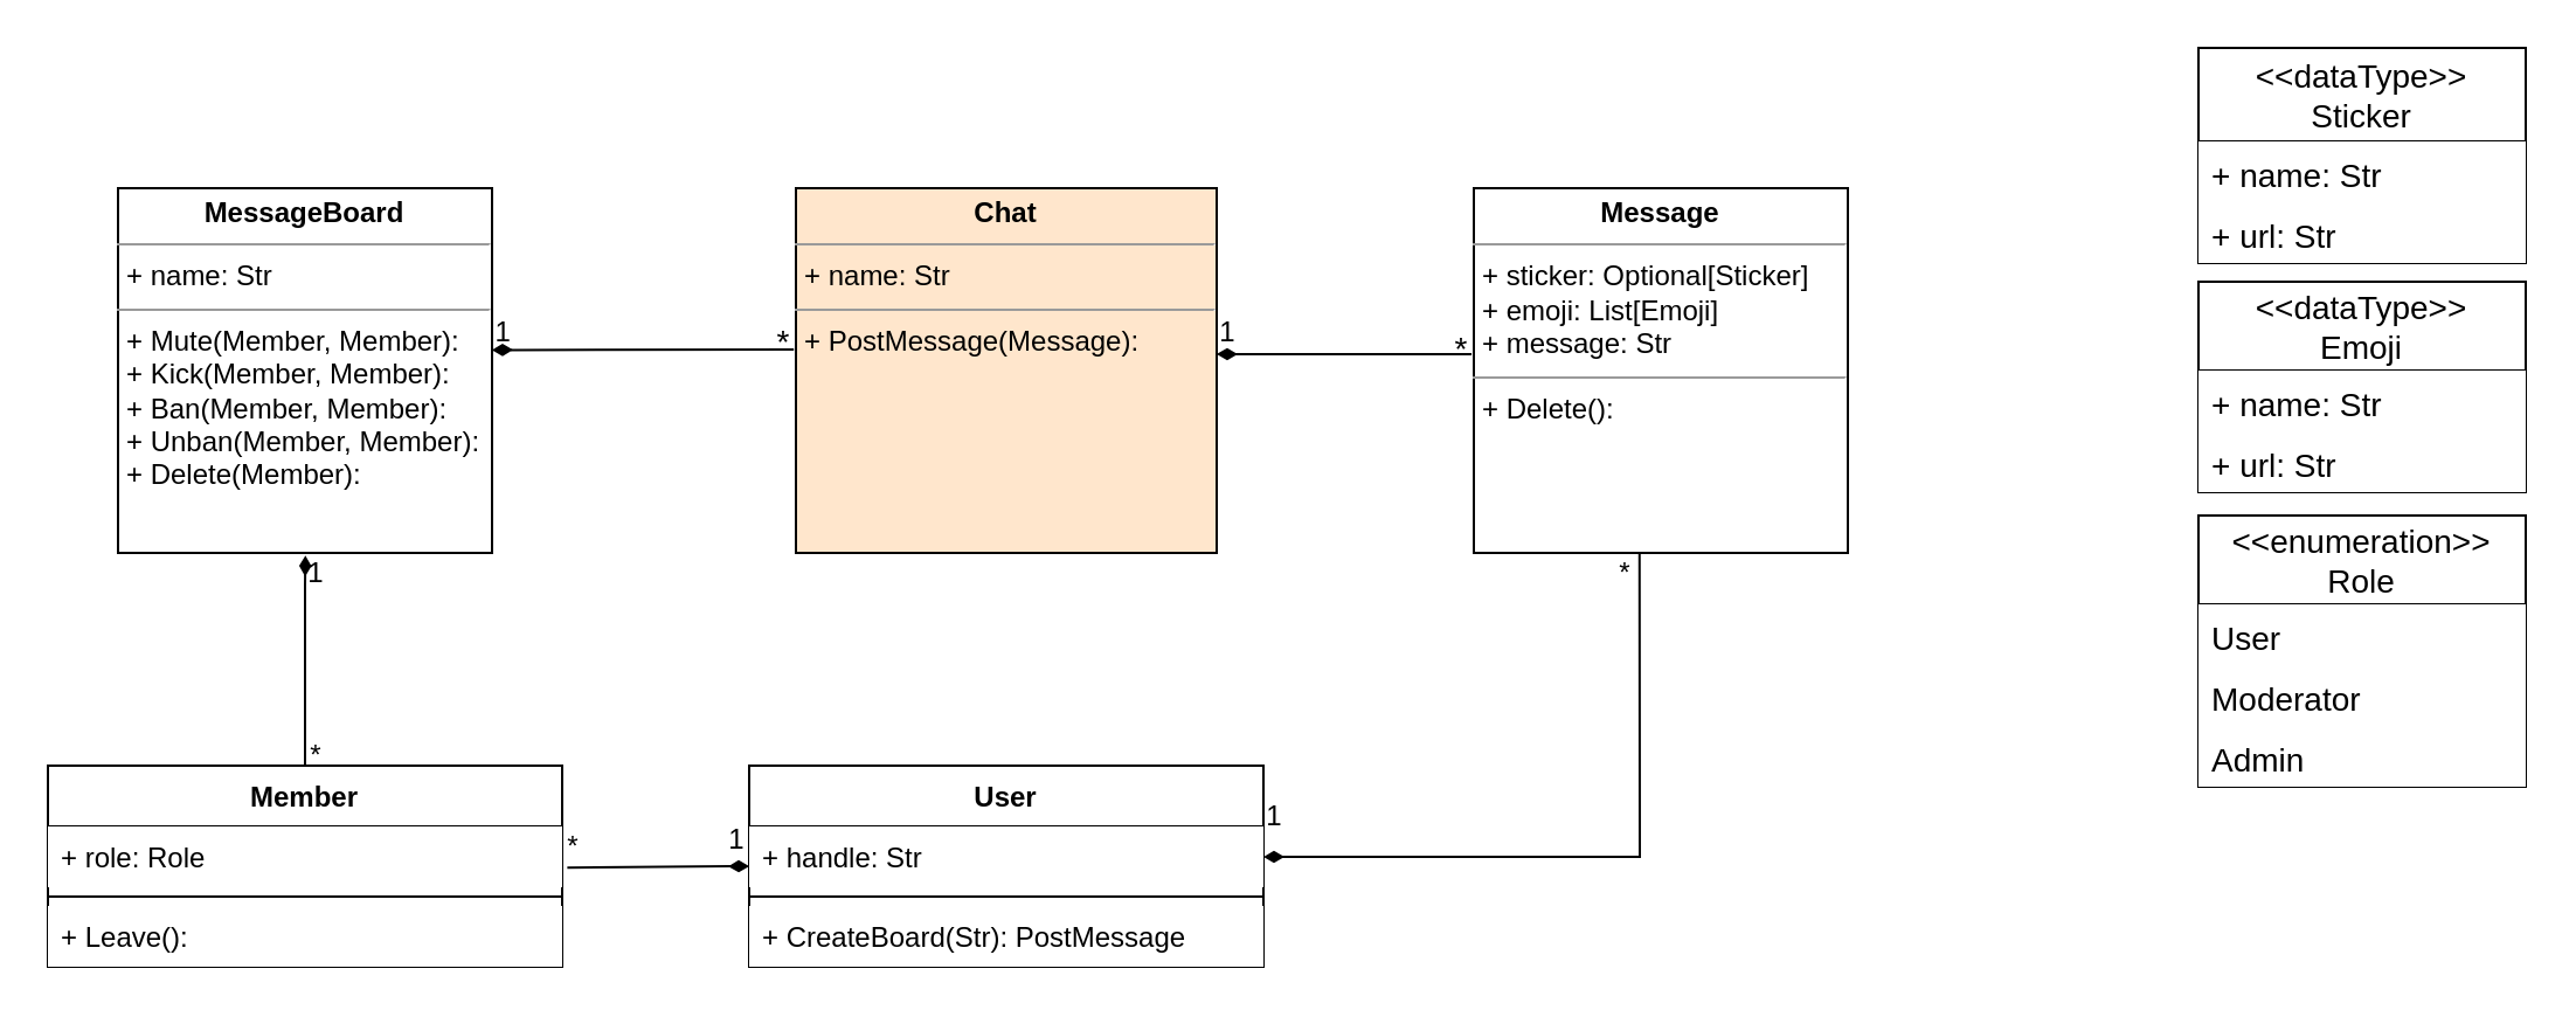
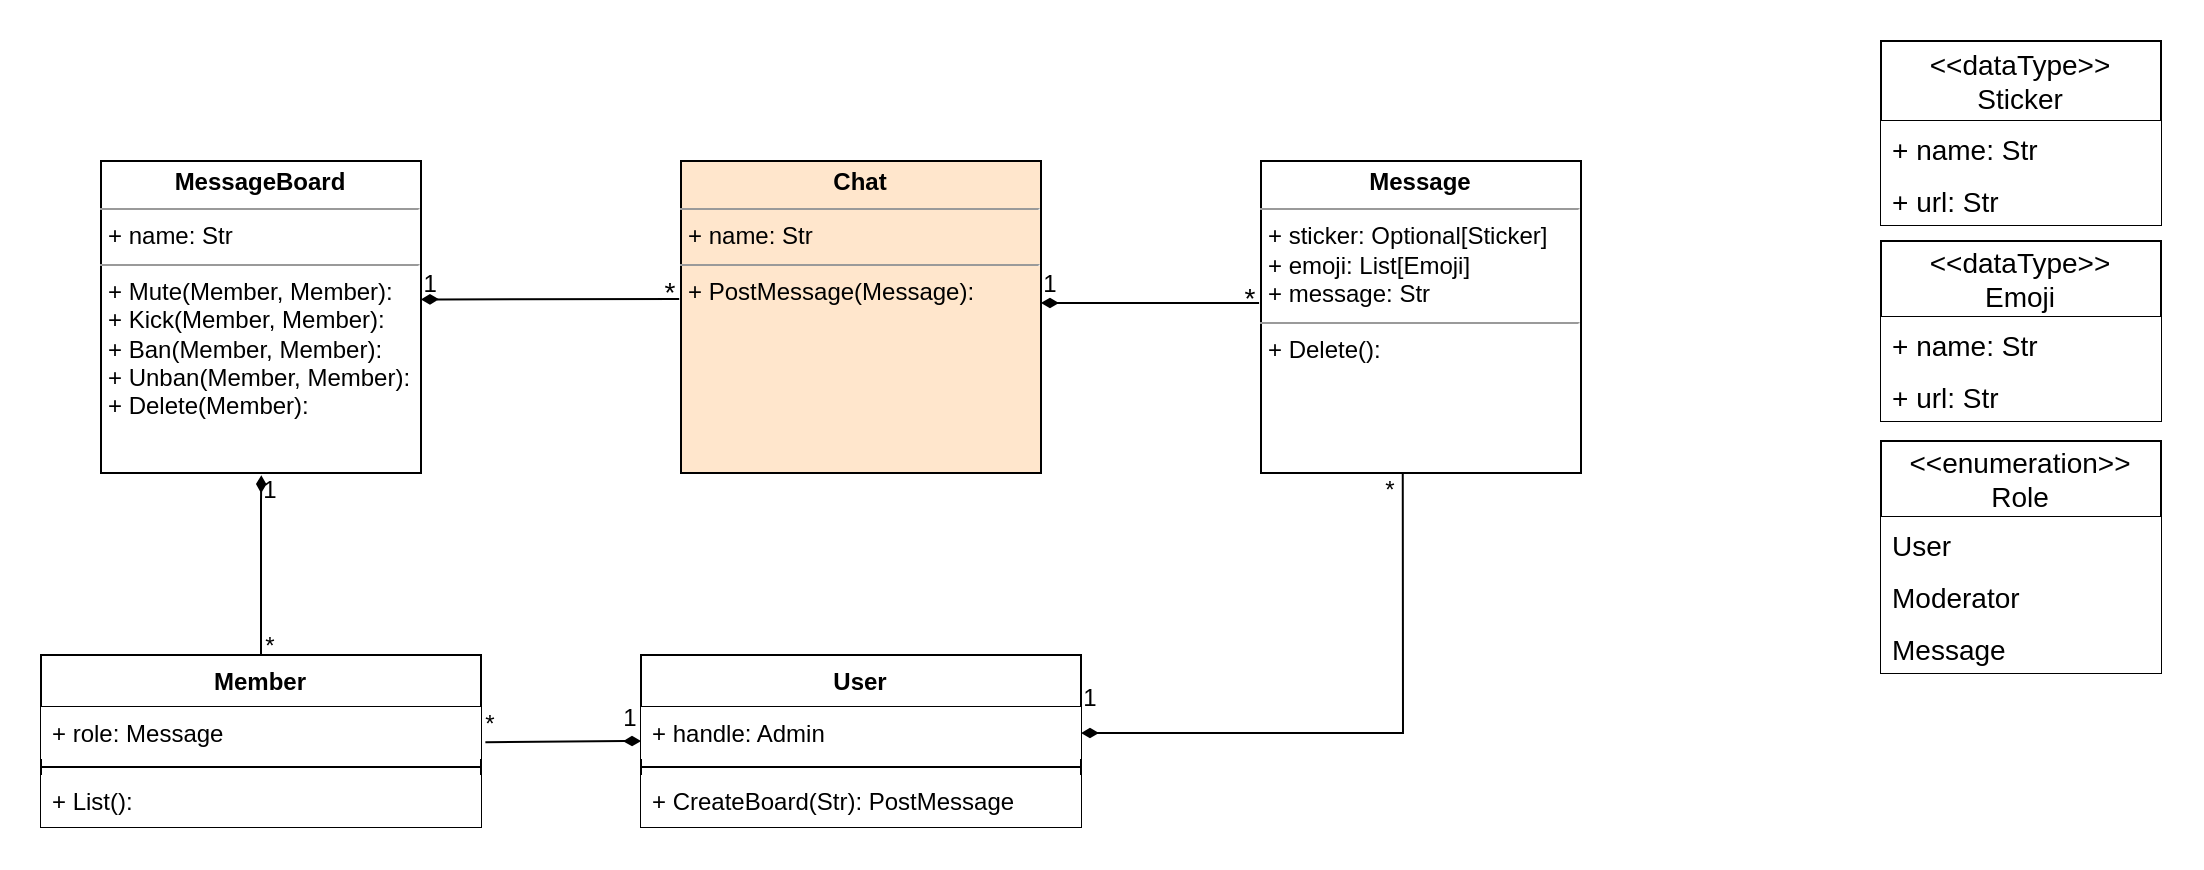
  <mxCell id="0" />
  <mxCell id="1" parent="0" />
  <mxCell id="2" value="" style="endArrow=none;shadow=0;strokeWidth=1;rounded=0;endFill=0;edgeStyle=elbowEdgeStyle;elbow=vertical;entryX=-0.005;entryY=0.443;entryDx=0;entryDy=0;entryPerimeter=0;startArrow=diamondThin;startFill=1;" parent="1" target="28" edge="1"><mxGeometry x="0.5" y="41" relative="1" as="geometry"><mxPoint x="210" y="149.207" as="sourcePoint" /><mxPoint x="338" y="149.207" as="targetPoint" /><mxPoint x="-40" y="32" as="offset" /></mxGeometry></mxCell>
  <mxCell id="3" value="1" style="resizable=0;align=left;verticalAlign=bottom;labelBackgroundColor=none;fontSize=12;" parent="2" connectable="0" vertex="1"><mxGeometry x="-1" relative="1" as="geometry"><mxPoint y="1" as="offset" /></mxGeometry></mxCell>
  <mxCell id="4" value="&lt;font style=&quot;font-size: 14px;&quot;&gt;*&lt;/font&gt;" style="text;html=1;strokeColor=none;fillColor=none;align=center;verticalAlign=middle;whiteSpace=wrap;rounded=0;" vertex="1" parent="1"><mxGeometry x="330" y="142.5" width="10" height="6.5" as="geometry" /></mxCell>
  <mxCell id="5" value="&lt;p style=&quot;margin:0px;margin-top:4px;text-align:center;&quot;&gt;&lt;b&gt;Message&lt;/b&gt;&lt;/p&gt;&lt;hr size=&quot;1&quot;&gt;&lt;p style=&quot;margin:0px;margin-left:4px;&quot;&gt;+ sticker: Optional[Sticker]&lt;/p&gt;&lt;p style=&quot;margin:0px;margin-left:4px;&quot;&gt;+ emoji: List[Emoji]&lt;/p&gt;&lt;p style=&quot;margin:0px;margin-left:4px;&quot;&gt;+ message: Str&lt;/p&gt;&lt;hr size=&quot;1&quot;&gt;&lt;p style=&quot;margin:0px;margin-left:4px;&quot;&gt;+ Delete():&lt;/p&gt;" style="verticalAlign=top;align=left;overflow=fill;fontSize=12;fontFamily=Helvetica;html=1;" vertex="1" parent="1"><mxGeometry x="630" y="80" width="160" height="156" as="geometry" /></mxCell>
  <mxCell id="6" value="" style="endArrow=none;shadow=0;strokeWidth=1;rounded=0;endFill=0;edgeStyle=elbowEdgeStyle;elbow=vertical;exitX=1;exitY=0.455;exitDx=0;exitDy=0;exitPerimeter=0;startArrow=diamondThin;startFill=1;entryX=-0.006;entryY=0.456;entryDx=0;entryDy=0;entryPerimeter=0;" edge="1" parent="1" source="28" target="5"><mxGeometry x="0.5" y="41" relative="1" as="geometry"><mxPoint x="540" y="151" as="sourcePoint" /><mxPoint x="628" y="151.207" as="targetPoint" /><mxPoint x="-40" y="32" as="offset" /><Array as="points"><mxPoint x="520" y="151" /></Array></mxGeometry></mxCell>
  <mxCell id="7" value="&lt;font style=&quot;font-size: 14px;&quot;&gt;*&lt;/font&gt;" style="text;html=1;strokeColor=none;fillColor=none;align=center;verticalAlign=middle;whiteSpace=wrap;rounded=0;" vertex="1" parent="1"><mxGeometry x="620" y="142.5" width="10" height="12.5" as="geometry" /></mxCell>
  <mxCell id="8" value="&lt;&lt;dataType&gt;&gt;&#10;Sticker" style="swimlane;fontStyle=0;childLayout=stackLayout;horizontal=1;startSize=40;horizontalStack=0;resizeParent=1;resizeParentMax=0;resizeLast=0;collapsible=1;marginBottom=0;fontSize=14;fillColor=default;" vertex="1" parent="1"><mxGeometry x="940" y="20" width="140" height="92" as="geometry" /></mxCell>
  <mxCell id="9" value="+ name: Str" style="text;strokeColor=none;fillColor=default;align=left;verticalAlign=top;spacingLeft=4;spacingRight=4;overflow=hidden;rotatable=0;points=[[0,0.5],[1,0.5]];portConstraint=eastwest;fontSize=14;" vertex="1" parent="8"><mxGeometry y="40" width="140" height="26" as="geometry" /></mxCell>
  <mxCell id="10" value="+ url: Str" style="text;strokeColor=none;fillColor=default;align=left;verticalAlign=top;spacingLeft=4;spacingRight=4;overflow=hidden;rotatable=0;points=[[0,0.5],[1,0.5]];portConstraint=eastwest;fontSize=14;" vertex="1" parent="8"><mxGeometry y="66" width="140" height="26" as="geometry" /></mxCell>
  <mxCell id="11" value="&lt;&lt;dataType&gt;&gt;&#10;Emoji" style="swimlane;fontStyle=0;childLayout=stackLayout;horizontal=1;startSize=38;fillColor=default;horizontalStack=0;resizeParent=1;resizeParentMax=0;resizeLast=0;collapsible=1;marginBottom=0;fontSize=14;" vertex="1" parent="1"><mxGeometry x="940" y="120" width="140" height="90" as="geometry" /></mxCell>
  <mxCell id="12" value="+ name: Str" style="text;strokeColor=none;fillColor=default;align=left;verticalAlign=top;spacingLeft=4;spacingRight=4;overflow=hidden;rotatable=0;points=[[0,0.5],[1,0.5]];portConstraint=eastwest;fontSize=14;" vertex="1" parent="11"><mxGeometry y="38" width="140" height="26" as="geometry" /></mxCell>
  <mxCell id="13" value="+ url: Str" style="text;strokeColor=none;fillColor=default;align=left;verticalAlign=top;spacingLeft=4;spacingRight=4;overflow=hidden;rotatable=0;points=[[0,0.5],[1,0.5]];portConstraint=eastwest;fontSize=14;" vertex="1" parent="11"><mxGeometry y="64" width="140" height="26" as="geometry" /></mxCell>
  <mxCell id="14" value="User" style="swimlane;fontStyle=1;align=center;verticalAlign=top;childLayout=stackLayout;horizontal=1;startSize=26;horizontalStack=0;resizeParent=1;resizeParentMax=0;resizeLast=0;collapsible=1;marginBottom=0;fontSize=12;fillColor=default;" vertex="1" parent="1"><mxGeometry x="320" y="327" width="220" height="86" as="geometry" /></mxCell>
- <mxCell id="15" value="+ handle: Str" style="text;strokeColor=none;fillColor=default;align=left;verticalAlign=top;spacingLeft=4;spacingRight=4;overflow=hidden;rotatable=0;points=[[0,0.5],[1,0.5]];portConstraint=eastwest;fontSize=12;" vertex="1" parent="14"><mxGeometry y="26" width="220" height="26" as="geometry" /></mxCell>
+ <mxCell id="15" value="+ handle: Admin" style="text;strokeColor=none;fillColor=default;align=left;verticalAlign=top;spacingLeft=4;spacingRight=4;overflow=hidden;rotatable=0;points=[[0,0.5],[1,0.5]];portConstraint=eastwest;fontSize=12;" vertex="1" parent="14"><mxGeometry y="26" width="220" height="26" as="geometry" /></mxCell>
  <mxCell id="16" value="" style="line;strokeWidth=1;fillColor=none;align=left;verticalAlign=middle;spacingTop=-1;spacingLeft=3;spacingRight=3;rotatable=0;labelPosition=right;points=[];portConstraint=eastwest;strokeColor=inherit;fontSize=14;" vertex="1" parent="14"><mxGeometry y="52" width="220" height="8" as="geometry" /></mxCell>
  <mxCell id="17" value="+ CreateBoard(Str): PostMessage" style="text;strokeColor=none;fillColor=default;align=left;verticalAlign=top;spacingLeft=4;spacingRight=4;overflow=hidden;rotatable=0;points=[[0,0.5],[1,0.5]];portConstraint=eastwest;fontSize=12;" vertex="1" parent="14"><mxGeometry y="60" width="220" height="26" as="geometry" /></mxCell>
  <mxCell id="18" value="" style="endArrow=none;endFill=0;endSize=6;html=1;rounded=0;fontSize=14;entryX=0.5;entryY=0;entryDx=0;entryDy=0;exitX=0.501;exitY=1.007;exitDx=0;exitDy=0;exitPerimeter=0;startArrow=diamondThin;startFill=1;" edge="1" parent="1" source="30" target="31"><mxGeometry width="160" relative="1" as="geometry"><mxPoint x="130" y="240" as="sourcePoint" /><mxPoint x="160" y="300" as="targetPoint" /><Array as="points"><mxPoint x="130" y="250" /></Array></mxGeometry></mxCell>
  <mxCell id="19" value="&lt;font style=&quot;font-size: 12px;&quot;&gt;1&lt;/font&gt;" style="text;html=1;strokeColor=none;fillColor=none;align=center;verticalAlign=middle;whiteSpace=wrap;rounded=0;fontSize=14;" vertex="1" parent="1"><mxGeometry x="130" y="236" width="10" height="16" as="geometry" /></mxCell>
  <mxCell id="20" value="&lt;font style=&quot;font-size: 12px;&quot;&gt;*&lt;/font&gt;" style="text;html=1;strokeColor=none;fillColor=none;align=center;verticalAlign=middle;whiteSpace=wrap;rounded=0;fontSize=14;" vertex="1" parent="1"><mxGeometry x="130" y="317" width="10" height="10" as="geometry" /></mxCell>
  <mxCell id="21" value="" style="endArrow=none;endFill=0;endSize=12;html=1;rounded=0;fontSize=12;entryX=0.443;entryY=1;entryDx=0;entryDy=0;entryPerimeter=0;startArrow=diamondThin;startFill=1;exitX=1;exitY=0.5;exitDx=0;exitDy=0;" edge="1" parent="1" source="15" target="5"><mxGeometry width="160" relative="1" as="geometry"><mxPoint x="600" y="340" as="sourcePoint" /><mxPoint x="700" y="260" as="targetPoint" /><Array as="points"><mxPoint x="701" y="366" /></Array></mxGeometry></mxCell>
  <mxCell id="22" value="&lt;font style=&quot;font-size: 12px;&quot;&gt;*&lt;/font&gt;" style="text;html=1;strokeColor=none;fillColor=none;align=center;verticalAlign=middle;whiteSpace=wrap;rounded=0;fontSize=14;" vertex="1" parent="1"><mxGeometry x="690" y="236" width="10" height="16" as="geometry" /></mxCell>
  <mxCell id="23" value="&lt;font style=&quot;font-size: 12px;&quot;&gt;1&lt;/font&gt;" style="text;html=1;strokeColor=none;fillColor=none;align=center;verticalAlign=middle;whiteSpace=wrap;rounded=0;fontSize=14;" vertex="1" parent="1"><mxGeometry x="540" y="340" width="10" height="16" as="geometry" /></mxCell>
  <mxCell id="24" value="&lt;&lt;enumeration&gt;&gt;&#10;Role" style="swimlane;fontStyle=0;childLayout=stackLayout;horizontal=1;startSize=38;fillColor=default;horizontalStack=0;resizeParent=1;resizeParentMax=0;resizeLast=0;collapsible=1;marginBottom=0;fontSize=14;" vertex="1" parent="1"><mxGeometry x="940" y="220" width="140" height="116" as="geometry" /></mxCell>
  <mxCell id="25" value="User" style="text;strokeColor=none;fillColor=default;align=left;verticalAlign=top;spacingLeft=4;spacingRight=4;overflow=hidden;rotatable=0;points=[[0,0.5],[1,0.5]];portConstraint=eastwest;fontSize=14;" vertex="1" parent="24"><mxGeometry y="38" width="140" height="26" as="geometry" /></mxCell>
  <mxCell id="26" value="Moderator" style="text;strokeColor=none;fillColor=default;align=left;verticalAlign=top;spacingLeft=4;spacingRight=4;overflow=hidden;rotatable=0;points=[[0,0.5],[1,0.5]];portConstraint=eastwest;fontSize=14;" vertex="1" parent="24"><mxGeometry y="64" width="140" height="26" as="geometry" /></mxCell>
- <mxCell id="27" value="Admin" style="text;strokeColor=none;fillColor=default;align=left;verticalAlign=top;spacingLeft=4;spacingRight=4;overflow=hidden;rotatable=0;points=[[0,0.5],[1,0.5]];portConstraint=eastwest;fontSize=14;" vertex="1" parent="24"><mxGeometry y="90" width="140" height="26" as="geometry" /></mxCell>
+ <mxCell id="27" value="Message" style="text;strokeColor=none;fillColor=default;align=left;verticalAlign=top;spacingLeft=4;spacingRight=4;overflow=hidden;rotatable=0;points=[[0,0.5],[1,0.5]];portConstraint=eastwest;fontSize=14;" vertex="1" parent="24"><mxGeometry y="90" width="140" height="26" as="geometry" /></mxCell>
  <mxCell id="28" value="&lt;p style=&quot;margin:0px;margin-top:4px;text-align:center;&quot;&gt;&lt;b&gt;Chat&lt;/b&gt;&lt;/p&gt;&lt;hr size=&quot;1&quot;&gt;&lt;p style=&quot;margin:0px;margin-left:4px;&quot;&gt;+ name: Str&lt;/p&gt;&lt;hr size=&quot;1&quot;&gt;&lt;p style=&quot;margin:0px;margin-left:4px;&quot;&gt;+ PostMessage(Message):&lt;/p&gt;&lt;p style=&quot;margin:0px;margin-left:4px;&quot;&gt;&lt;br&gt;&lt;/p&gt;" style="verticalAlign=top;align=left;overflow=fill;fontSize=12;fontFamily=Helvetica;html=1;fillColor=#ffe6cc;" vertex="1" parent="1"><mxGeometry x="340" y="80" width="180" height="156" as="geometry" /></mxCell>
  <mxCell id="29" value="&lt;font style=&quot;font-size: 12px;&quot;&gt;1&lt;/font&gt;" style="text;html=1;strokeColor=none;fillColor=none;align=center;verticalAlign=middle;whiteSpace=wrap;rounded=0;fontSize=14;" vertex="1" parent="1"><mxGeometry x="520" y="133" width="10" height="16" as="geometry" /></mxCell>
  <mxCell id="30" value="&lt;p style=&quot;margin:0px;margin-top:4px;text-align:center;&quot;&gt;&lt;b&gt;MessageBoard&lt;/b&gt;&lt;/p&gt;&lt;hr size=&quot;1&quot;&gt;&lt;p style=&quot;margin:0px;margin-left:4px;&quot;&gt;+ name: Str&lt;/p&gt;&lt;hr size=&quot;1&quot;&gt;&lt;p style=&quot;margin:0px;margin-left:4px;&quot;&gt;+ Mute(Member, Member):&lt;/p&gt;&lt;p style=&quot;margin:0px;margin-left:4px;&quot;&gt;+ Kick(Member, Member):&amp;nbsp;&lt;/p&gt;&lt;p style=&quot;margin:0px;margin-left:4px;&quot;&gt;+ Ban(Member, Member):&amp;nbsp;&lt;/p&gt;&lt;p style=&quot;margin:0px;margin-left:4px;&quot;&gt;+ Unban(Member, Member):&amp;nbsp;&lt;/p&gt;&lt;p style=&quot;margin:0px;margin-left:4px;&quot;&gt;+ Delete(Member):&amp;nbsp;&lt;/p&gt;" style="verticalAlign=top;align=left;overflow=fill;fontSize=12;fontFamily=Helvetica;html=1;" vertex="1" parent="1"><mxGeometry x="50" y="80" width="160" height="156" as="geometry" /></mxCell>
  <mxCell id="31" value="Member" style="swimlane;fontStyle=1;align=center;verticalAlign=top;childLayout=stackLayout;horizontal=1;startSize=26;horizontalStack=0;resizeParent=1;resizeParentMax=0;resizeLast=0;collapsible=1;marginBottom=0;fontSize=12;fillColor=default;" vertex="1" parent="1"><mxGeometry x="20" y="327" width="220" height="86" as="geometry" /></mxCell>
- <mxCell id="32" value="+ role: Role" style="text;strokeColor=none;fillColor=default;align=left;verticalAlign=top;spacingLeft=4;spacingRight=4;overflow=hidden;rotatable=0;points=[[0,0.5],[1,0.5]];portConstraint=eastwest;fontSize=12;" vertex="1" parent="31"><mxGeometry y="26" width="220" height="26" as="geometry" /></mxCell>
+ <mxCell id="32" value="+ role: Message" style="text;strokeColor=none;fillColor=default;align=left;verticalAlign=top;spacingLeft=4;spacingRight=4;overflow=hidden;rotatable=0;points=[[0,0.5],[1,0.5]];portConstraint=eastwest;fontSize=12;" vertex="1" parent="31"><mxGeometry y="26" width="220" height="26" as="geometry" /></mxCell>
  <mxCell id="33" value="" style="line;strokeWidth=1;fillColor=default;align=left;verticalAlign=middle;spacingTop=-1;spacingLeft=3;spacingRight=3;rotatable=0;labelPosition=right;points=[];portConstraint=eastwest;strokeColor=inherit;fontSize=14;" vertex="1" parent="31"><mxGeometry y="52" width="220" height="8" as="geometry" /></mxCell>
- <mxCell id="34" value="+ Leave():" style="text;strokeColor=none;fillColor=default;align=left;verticalAlign=top;spacingLeft=4;spacingRight=4;overflow=hidden;rotatable=0;points=[[0,0.5],[1,0.5]];portConstraint=eastwest;fontSize=12;" vertex="1" parent="31"><mxGeometry y="60" width="220" height="26" as="geometry" /></mxCell>
+ <mxCell id="34" value="+ List():" style="text;strokeColor=none;fillColor=default;align=left;verticalAlign=top;spacingLeft=4;spacingRight=4;overflow=hidden;rotatable=0;points=[[0,0.5],[1,0.5]];portConstraint=eastwest;fontSize=12;" vertex="1" parent="31"><mxGeometry y="60" width="220" height="26" as="geometry" /></mxCell>
  <mxCell id="35" value="" style="endArrow=diamondThin;endFill=1;endSize=6;html=1;rounded=0;fontSize=12;startArrow=none;startFill=0;targetPerimeterSpacing=12;exitX=1.01;exitY=0.676;exitDx=0;exitDy=0;exitPerimeter=0;" edge="1" parent="1" source="32"><mxGeometry width="160" relative="1" as="geometry"><mxPoint x="245" y="369.66" as="sourcePoint" /><mxPoint x="320" y="370" as="targetPoint" /><Array as="points" /></mxGeometry></mxCell>
  <mxCell id="36" value="&lt;font style=&quot;font-size: 12px;&quot;&gt;1&lt;/font&gt;" style="text;html=1;strokeColor=none;fillColor=none;align=center;verticalAlign=middle;whiteSpace=wrap;rounded=0;fontSize=14;" vertex="1" parent="1"><mxGeometry x="310" y="350" width="10" height="16" as="geometry" /></mxCell>
  <mxCell id="37" value="&lt;font style=&quot;font-size: 12px;&quot;&gt;*&lt;/font&gt;" style="text;html=1;strokeColor=none;fillColor=none;align=center;verticalAlign=middle;whiteSpace=wrap;rounded=0;fontSize=14;" vertex="1" parent="1"><mxGeometry x="240" y="356" width="10" height="10" as="geometry" /></mxCell>
